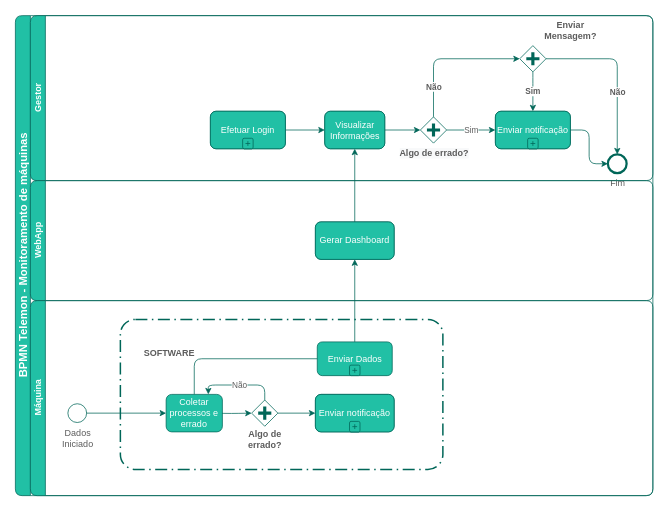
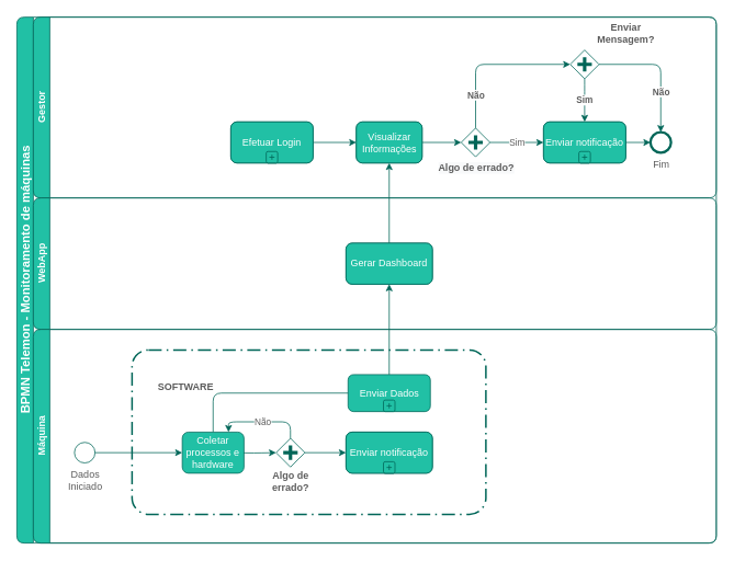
  <mxCell id="0" />
  <mxCell id="1" parent="0" />
  <mxCell id="2" value="&lt;font style=&quot;font-size: 15px&quot;&gt;BPMN Telemon - Monitoramento de máquinas&lt;/font&gt;" style="swimlane;html=1;childLayout=stackLayout;resizeParent=1;resizeParentMax=0;horizontal=0;startSize=20;horizontalStack=0;fillColor=#21C0A5;strokeColor=#006658;rounded=1;fontColor=#FFFFFF;" parent="1" vertex="1"><mxGeometry x="20" y="20" width="850" height="640" as="geometry" /></mxCell>
  <mxCell id="3" value="Gestor" style="swimlane;html=1;startSize=20;horizontal=0;swimlaneFillColor=none;fillColor=#21C0A5;strokeColor=#006658;rounded=1;fontColor=#FFFFFF;" vertex="1" parent="2"><mxGeometry x="20" width="830" height="220" as="geometry" /></mxCell>
  <mxCell id="4" style="edgeStyle=orthogonalEdgeStyle;orthogonalLoop=1;jettySize=auto;html=1;exitX=1;exitY=0.5;exitDx=0;exitDy=0;entryX=0;entryY=0.5;entryDx=0;entryDy=0;strokeColor=#006658;fontColor=#5C5C5C;" edge="1" parent="3" source="15" target="16"><mxGeometry relative="1" as="geometry" /></mxCell>
  <mxCell id="5" value="Não" style="edgeStyle=orthogonalEdgeStyle;orthogonalLoop=1;jettySize=auto;html=1;exitX=1;exitY=0.5;exitDx=0;exitDy=0;entryX=0.5;entryY=0;entryDx=0;entryDy=0;fontStyle=1;strokeColor=#006658;fontColor=#5C5C5C;" edge="1" parent="3" source="8" target="14"><mxGeometry x="-0.048" y="-32" relative="1" as="geometry"><mxPoint x="32" y="33" as="offset" /></mxGeometry></mxCell>
  <mxCell id="6" value="Sim" style="edgeStyle=orthogonalEdgeStyle;orthogonalLoop=1;jettySize=auto;html=1;exitX=0.5;exitY=1;exitDx=0;exitDy=0;entryX=0.5;entryY=0;entryDx=0;entryDy=0;fontStyle=1;strokeColor=#006658;fontColor=#5C5C5C;" edge="1" parent="3" source="8" target="12"><mxGeometry relative="1" as="geometry"><Array as="points"><mxPoint x="670" y="90" /><mxPoint x="670" y="90" /></Array></mxGeometry></mxCell>
  <mxCell id="7" value="Enviar Mensagem?" style="text;html=1;strokeColor=none;fillColor=none;align=center;verticalAlign=middle;whiteSpace=wrap;fontStyle=1;fontColor=#5C5C5C;rounded=1;" vertex="1" parent="3"><mxGeometry x="666.5" y="10" width="107" height="20" as="geometry" /></mxCell>
  <mxCell id="8" value="&lt;div style=&quot;text-align: justify&quot;&gt;&lt;br&gt;&lt;/div&gt;" style="shape=mxgraph.bpmn.shape;html=1;verticalLabelPosition=bottom;verticalAlign=top;align=center;perimeter=rhombusPerimeter;background=gateway;outlineConnect=0;outline=none;symbol=parallelGw;strokeColor=#006658;fontColor=#5C5C5C;rounded=1;fillColor=none;" vertex="1" parent="3"><mxGeometry x="652.5" y="40" width="35" height="35" as="geometry" /></mxCell>
  <mxCell id="9" value="Sim" style="edgeStyle=orthogonalEdgeStyle;orthogonalLoop=1;jettySize=auto;html=1;exitX=1;exitY=0.5;exitDx=0;exitDy=0;entryX=0;entryY=0.5;entryDx=0;entryDy=0;strokeColor=#006658;fontColor=#5C5C5C;" edge="1" parent="3" source="16" target="12"><mxGeometry relative="1" as="geometry"><mxPoint x="591.5" y="152.5" as="targetPoint" /></mxGeometry></mxCell>
  <mxCell id="10" value="Não" style="edgeStyle=orthogonalEdgeStyle;orthogonalLoop=1;jettySize=auto;html=1;exitX=0.5;exitY=0;exitDx=0;exitDy=0;entryX=0;entryY=0.5;entryDx=0;entryDy=0;fontStyle=1;strokeColor=#006658;fontColor=#5C5C5C;" edge="1" parent="3" source="16" target="8"><mxGeometry x="-0.581" relative="1" as="geometry"><mxPoint as="offset" /></mxGeometry></mxCell>
  <mxCell id="11" style="edgeStyle=orthogonalEdgeStyle;orthogonalLoop=1;jettySize=auto;html=1;exitX=1;exitY=0.5;exitDx=0;exitDy=0;entryX=0;entryY=0.5;entryDx=0;entryDy=0;strokeColor=#006658;fontColor=#5C5C5C;" edge="1" parent="3" source="17" target="15"><mxGeometry relative="1" as="geometry" /></mxCell>
  <mxCell id="12" value="Enviar notificação" style="html=1;whiteSpace=wrap;dropTarget=0;fillColor=#21C0A5;strokeColor=#006658;fontColor=#5C5C5C;rounded=1;" vertex="1" parent="3"><mxGeometry x="620" y="127.5" width="100" height="50" as="geometry" /></mxCell>
  <mxCell id="13" value="" style="html=1;shape=plus;outlineConnect=0;fillColor=#21C0A5;strokeColor=#006658;fontColor=#5C5C5C;rounded=1;" vertex="1" parent="12"><mxGeometry x="0.5" y="1" width="14" height="14" relative="1" as="geometry"><mxPoint x="-7" y="-14" as="offset" /></mxGeometry></mxCell>
- <mxCell id="14" value="Fim" style="shape=mxgraph.bpmn.shape;html=1;verticalLabelPosition=bottom;verticalAlign=top;align=center;perimeter=ellipsePerimeter;outlineConnect=0;outline=end;symbol=general;strokeColor=#006658;fontColor=#5C5C5C;rounded=1;fillColor=none;" vertex="1" parent="3"><mxGeometry x="770" y="185" width="25" height="25" as="geometry" /></mxCell>
+ <mxCell id="14" value="Fim" style="shape=mxgraph.bpmn.shape;html=1;verticalLabelPosition=bottom;verticalAlign=top;align=center;perimeter=ellipsePerimeter;outlineConnect=0;outline=end;symbol=general;strokeColor=#006658;fontColor=#5C5C5C;rounded=1;fillColor=none;" vertex="1" parent="3"><mxGeometry x="750" y="140" width="25" height="25" as="geometry" /></mxCell>
  <mxCell id="15" value="Visualizar Informações" style="whiteSpace=wrap;html=1;fillColor=#21C0A5;strokeColor=#006658;fontColor=#5C5C5C;rounded=1;" vertex="1" parent="3"><mxGeometry x="392.5" y="127.5" width="80" height="50" as="geometry" /></mxCell>
  <mxCell id="16" value="&lt;div style=&quot;text-align: justify&quot;&gt;&lt;span style=&quot;font-weight: 700 ; text-align: center ; background-color: rgb(248 , 249 , 250)&quot;&gt;Algo de errado?&lt;/span&gt;&lt;br&gt;&lt;/div&gt;" style="shape=mxgraph.bpmn.shape;html=1;verticalLabelPosition=bottom;verticalAlign=top;align=center;perimeter=rhombusPerimeter;background=gateway;outlineConnect=0;outline=none;symbol=parallelGw;strokeColor=#006658;fontColor=#5C5C5C;rounded=1;fillColor=none;" vertex="1" parent="3"><mxGeometry x="520" y="135" width="35" height="35" as="geometry" /></mxCell>
  <mxCell id="17" value="Efetuar Login" style="html=1;whiteSpace=wrap;dropTarget=0;fillColor=#21C0A5;strokeColor=#006658;fontColor=#5C5C5C;rounded=1;" vertex="1" parent="3"><mxGeometry x="240" y="127.5" width="100" height="50" as="geometry" /></mxCell>
  <mxCell id="18" value="" style="html=1;shape=plus;outlineConnect=0;fillColor=#21C0A5;strokeColor=#006658;fontColor=#5C5C5C;rounded=1;" vertex="1" parent="17"><mxGeometry x="0.5" y="1" width="14" height="14" relative="1" as="geometry"><mxPoint x="-7" y="-14" as="offset" /></mxGeometry></mxCell>
  <mxCell id="19" value="WebApp" style="swimlane;html=1;startSize=20;horizontal=0;fillColor=#21C0A5;strokeColor=#006658;rounded=1;fontColor=#FFFFFF;" parent="2" vertex="1"><mxGeometry x="20" y="220" width="830" height="160" as="geometry" /></mxCell>
  <mxCell id="20" value="Gerar Dashboard" style="whiteSpace=wrap;html=1;fillColor=#21C0A5;strokeColor=#006658;fontColor=#5C5C5C;rounded=1;" vertex="1" parent="19"><mxGeometry x="380" y="55" width="105" height="50" as="geometry" /></mxCell>
  <mxCell id="21" value="Máquina" style="swimlane;html=1;startSize=20;horizontal=0;fillColor=#21C0A5;strokeColor=#006658;rounded=1;fontColor=#FFFFFF;" parent="2" vertex="1"><mxGeometry x="20" y="380" width="830" height="260" as="geometry" /></mxCell>
  <mxCell id="22" value="" style="arcSize=10;dashed=1;strokeColor=#006658;fillColor=none;dashPattern=8 3 1 3;strokeWidth=2;fontColor=#5C5C5C;rounded=1;" vertex="1" parent="21"><mxGeometry x="120" y="25" width="430" height="200" as="geometry" /></mxCell>
  <mxCell id="23" value="Enviar Dados" style="html=1;whiteSpace=wrap;dropTarget=0;fillColor=#21C0A5;strokeColor=#006658;rounded=1;fontColor=#FFFFFF;" vertex="1" parent="21"><mxGeometry x="382.5" y="55" width="100" height="45" as="geometry" /></mxCell>
  <mxCell id="24" value="" style="html=1;shape=plus;outlineConnect=0;fillColor=#21C0A5;strokeColor=#006658;fontColor=#5C5C5C;rounded=1;" vertex="1" parent="23"><mxGeometry x="0.5" y="1" width="14" height="14" relative="1" as="geometry"><mxPoint x="-7" y="-14" as="offset" /></mxGeometry></mxCell>
  <mxCell id="25" value="SOFTWARE" style="text;html=1;strokeColor=none;fillColor=none;align=center;verticalAlign=middle;whiteSpace=wrap;fontStyle=1;fontColor=#5C5C5C;rounded=1;" vertex="1" parent="21"><mxGeometry x="140" y="60" width="91" height="20" as="geometry" /></mxCell>
  <mxCell id="26" style="edgeStyle=orthogonalEdgeStyle;orthogonalLoop=1;jettySize=auto;html=1;exitX=1;exitY=0.5;exitDx=0;exitDy=0;entryX=0;entryY=0.5;entryDx=0;entryDy=0;strokeColor=#006658;fontColor=#5C5C5C;" parent="21" source="35" target="43" edge="1"><mxGeometry relative="1" as="geometry"><mxPoint x="110" y="150" as="targetPoint" /></mxGeometry></mxCell>
  <mxCell id="27" value="Efetuar Login" style="html=1;whiteSpace=wrap;dropTarget=0;fillColor=#21C0A5;strokeColor=#006658;rounded=1;fontColor=#FFFFFF;" vertex="1" parent="21"><mxGeometry x="240" y="-252.5" width="100" height="50" as="geometry" /></mxCell>
  <mxCell id="28" value="" style="html=1;shape=plus;outlineConnect=0;fillColor=#21C0A5;strokeColor=#006658;fontColor=#5C5C5C;rounded=1;" vertex="1" parent="27"><mxGeometry x="0.5" y="1" width="14" height="14" relative="1" as="geometry"><mxPoint x="-7" y="-14" as="offset" /></mxGeometry></mxCell>
  <mxCell id="29" value="Visualizar Informações" style="whiteSpace=wrap;html=1;fillColor=#21C0A5;strokeColor=#006658;rounded=1;fontColor=#FFFFFF;" vertex="1" parent="21"><mxGeometry x="392.5" y="-252.5" width="80" height="50" as="geometry" /></mxCell>
  <mxCell id="30" value="Enviar notificação" style="html=1;whiteSpace=wrap;dropTarget=0;fillColor=#21C0A5;strokeColor=#006658;rounded=1;fontColor=#FFFFFF;" vertex="1" parent="21"><mxGeometry x="620" y="-252.5" width="100" height="50" as="geometry" /></mxCell>
  <mxCell id="31" value="" style="html=1;shape=plus;outlineConnect=0;fillColor=#21C0A5;strokeColor=#006658;fontColor=#5C5C5C;rounded=1;" vertex="1" parent="30"><mxGeometry x="0.5" y="1" width="14" height="14" relative="1" as="geometry"><mxPoint x="-7" y="-14" as="offset" /></mxGeometry></mxCell>
  <mxCell id="32" value="Gerar Dashboard" style="whiteSpace=wrap;html=1;fillColor=#21C0A5;strokeColor=#006658;rounded=1;fontColor=#FFFFFF;" vertex="1" parent="21"><mxGeometry x="380" y="-105" width="105" height="50" as="geometry" /></mxCell>
  <mxCell id="33" value="Enviar notificação" style="html=1;whiteSpace=wrap;dropTarget=0;fillColor=#21C0A5;strokeColor=#006658;rounded=1;fontColor=#FFFFFF;" vertex="1" parent="21"><mxGeometry x="380" y="125" width="105" height="50" as="geometry" /></mxCell>
  <mxCell id="34" value="" style="html=1;shape=plus;outlineConnect=0;fillColor=#21C0A5;strokeColor=#006658;fontColor=#5C5C5C;rounded=1;" vertex="1" parent="33"><mxGeometry x="0.5" y="1" width="14" height="14" relative="1" as="geometry"><mxPoint x="-7" y="-14" as="offset" /></mxGeometry></mxCell>
  <mxCell id="35" value="Dados &lt;br&gt;Iniciado" style="shape=mxgraph.bpmn.shape;html=1;verticalLabelPosition=bottom;verticalAlign=top;align=center;perimeter=ellipsePerimeter;outlineConnect=0;outline=standard;symbol=general;strokeColor=#006658;fontColor=#5C5C5C;rounded=1;fillColor=none;" parent="21" vertex="1"><mxGeometry x="50" y="137.5" width="25" height="25" as="geometry" /></mxCell>
  <mxCell id="36" style="edgeStyle=orthogonalEdgeStyle;orthogonalLoop=1;jettySize=auto;html=1;exitX=1;exitY=0.5;exitDx=0;exitDy=0;entryX=0;entryY=0.5;entryDx=0;entryDy=0;entryPerimeter=0;strokeColor=#006658;fontColor=#5C5C5C;" edge="1" parent="21" target="42"><mxGeometry relative="1" as="geometry"><mxPoint x="240" y="150" as="sourcePoint" /><mxPoint x="251" y="-210" as="targetPoint" /></mxGeometry></mxCell>
  <mxCell id="37" value="Não" style="edgeStyle=orthogonalEdgeStyle;orthogonalLoop=1;jettySize=auto;html=1;exitX=0.5;exitY=0;exitDx=0;exitDy=0;entryX=0.75;entryY=0;entryDx=0;entryDy=0;strokeColor=#006658;fontColor=#5C5C5C;" edge="1" parent="21" source="42" target="43"><mxGeometry relative="1" as="geometry" /></mxCell>
  <mxCell id="38" style="edgeStyle=orthogonalEdgeStyle;orthogonalLoop=1;jettySize=auto;html=1;exitX=1;exitY=0.5;exitDx=0;exitDy=0;entryX=0;entryY=0.5;entryDx=0;entryDy=0;strokeColor=#006658;fontColor=#5C5C5C;" edge="1" parent="21" source="42" target="40"><mxGeometry relative="1" as="geometry" /></mxCell>
  <mxCell id="39" style="edgeStyle=orthogonalEdgeStyle;orthogonalLoop=1;jettySize=auto;html=1;exitX=0.5;exitY=0;exitDx=0;exitDy=0;entryX=0;entryY=0.5;entryDx=0;entryDy=0;strokeColor=#006658;fontColor=#5C5C5C;endArrow=none;" edge="1" parent="21" source="43" target="23"><mxGeometry relative="1" as="geometry"><mxPoint x="380" y="80" as="targetPoint" /></mxGeometry></mxCell>
  <mxCell id="40" value="Enviar notificação" style="html=1;whiteSpace=wrap;dropTarget=0;fillColor=#21C0A5;strokeColor=#006658;rounded=1;fontColor=#FFFFFF;" vertex="1" parent="21"><mxGeometry x="380" y="125" width="105" height="50" as="geometry" /></mxCell>
  <mxCell id="41" value="" style="html=1;shape=plus;outlineConnect=0;fillColor=#21C0A5;strokeColor=#006658;fontColor=#5C5C5C;rounded=1;" vertex="1" parent="40"><mxGeometry x="0.5" y="1" width="14" height="14" relative="1" as="geometry"><mxPoint x="-7" y="-14" as="offset" /></mxGeometry></mxCell>
  <mxCell id="42" value="&lt;div style=&quot;text-align: justify&quot;&gt;&lt;br&gt;&lt;/div&gt;" style="shape=mxgraph.bpmn.shape;html=1;verticalLabelPosition=bottom;verticalAlign=top;align=center;perimeter=rhombusPerimeter;background=gateway;outlineConnect=0;outline=none;symbol=parallelGw;strokeColor=#006658;fontColor=#5C5C5C;rounded=1;fillColor=none;" vertex="1" parent="21"><mxGeometry x="295" y="132.5" width="35" height="35" as="geometry" /></mxCell>
- <mxCell id="43" value="Coletar processos e errado" style="shape=ext;html=1;whiteSpace=wrap;fillColor=#21C0A5;strokeColor=#006658;rounded=1;fontColor=#FFFFFF;" vertex="1" parent="21"><mxGeometry x="181" y="125" width="75" height="50" as="geometry" /></mxCell>
+ <mxCell id="43" value="Coletar processos e hardware" style="shape=ext;html=1;whiteSpace=wrap;fillColor=#21C0A5;strokeColor=#006658;rounded=1;fontColor=#FFFFFF;" vertex="1" parent="21"><mxGeometry x="181" y="125" width="75" height="50" as="geometry" /></mxCell>
  <mxCell id="44" value="Algo de errado?" style="text;html=1;strokeColor=none;fillColor=none;align=center;verticalAlign=middle;whiteSpace=wrap;fontStyle=1;fontColor=#5C5C5C;rounded=1;" vertex="1" parent="21"><mxGeometry x="276.5" y="175" width="72" height="20" as="geometry" /></mxCell>
  <mxCell id="45" style="edgeStyle=orthogonalEdgeStyle;orthogonalLoop=1;jettySize=auto;html=1;exitX=0.5;exitY=0;exitDx=0;exitDy=0;entryX=0.5;entryY=1;entryDx=0;entryDy=0;strokeColor=#006658;fontColor=#5C5C5C;" edge="1" parent="2" source="20" target="15"><mxGeometry relative="1" as="geometry" /></mxCell>
  <mxCell id="46" style="edgeStyle=orthogonalEdgeStyle;orthogonalLoop=1;jettySize=auto;html=1;exitX=0.5;exitY=0;exitDx=0;exitDy=0;entryX=0.5;entryY=1;entryDx=0;entryDy=0;strokeColor=#006658;fontColor=#5C5C5C;" edge="1" parent="2" source="23" target="20"><mxGeometry relative="1" as="geometry" /></mxCell>
  <mxCell id="47" style="edgeStyle=orthogonalEdgeStyle;curved=0;rounded=1;sketch=0;orthogonalLoop=1;jettySize=auto;html=1;exitX=1;exitY=0.5;exitDx=0;exitDy=0;entryX=0;entryY=0.5;entryDx=0;entryDy=0;strokeColor=#006658;fillColor=#21C0A5;fontColor=#FFFFFF;" edge="1" parent="2" source="30" target="14"><mxGeometry relative="1" as="geometry" /></mxCell>
